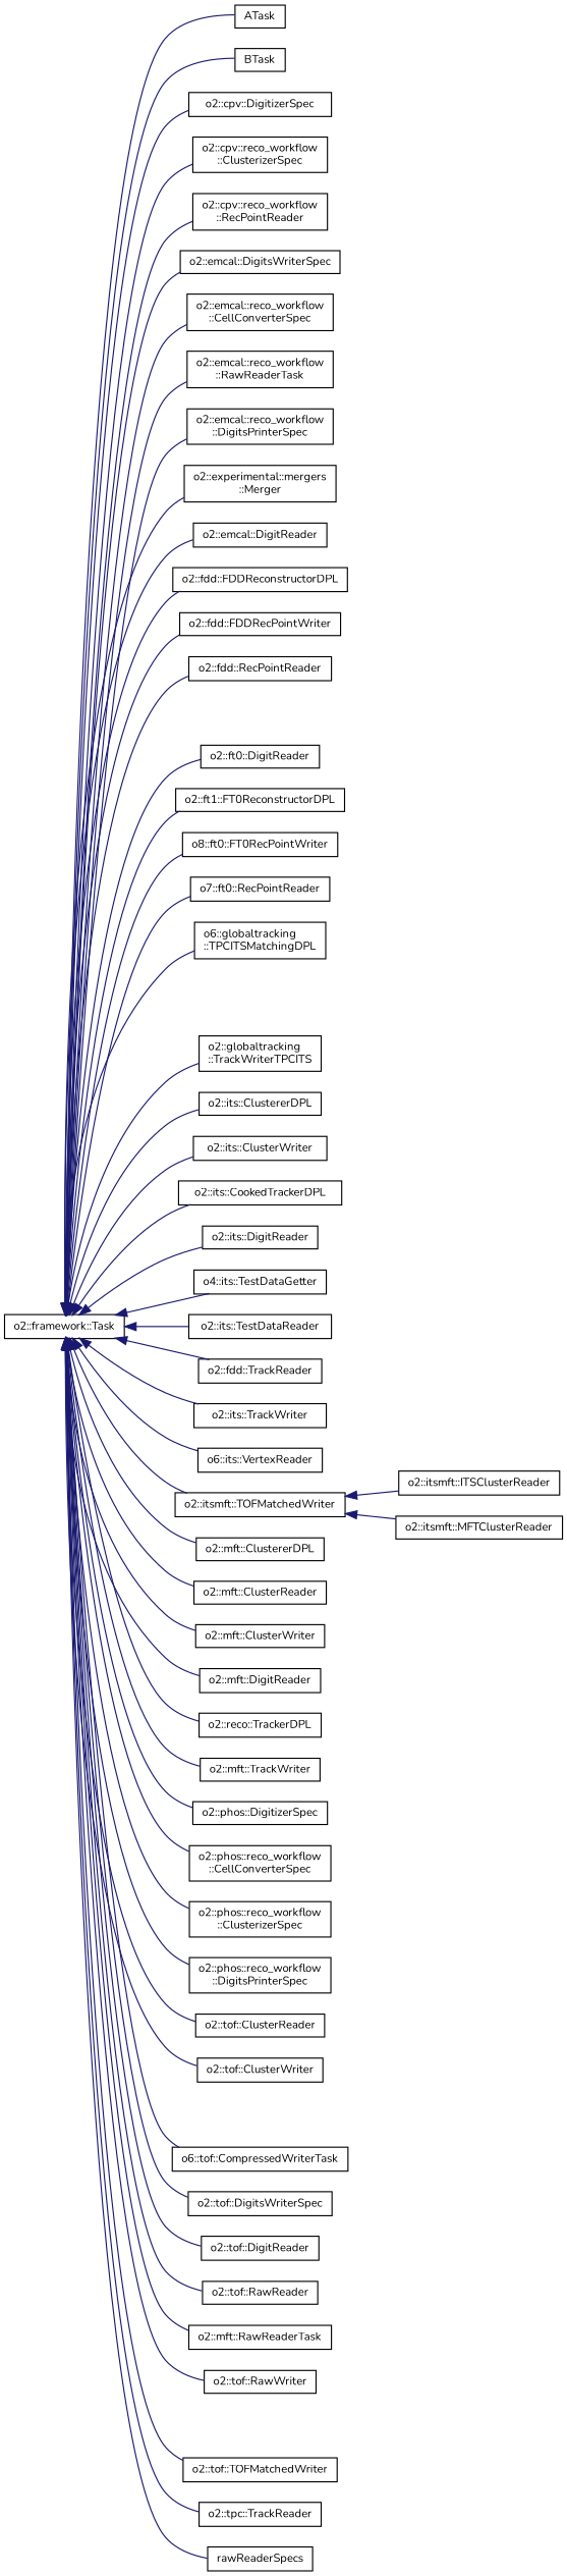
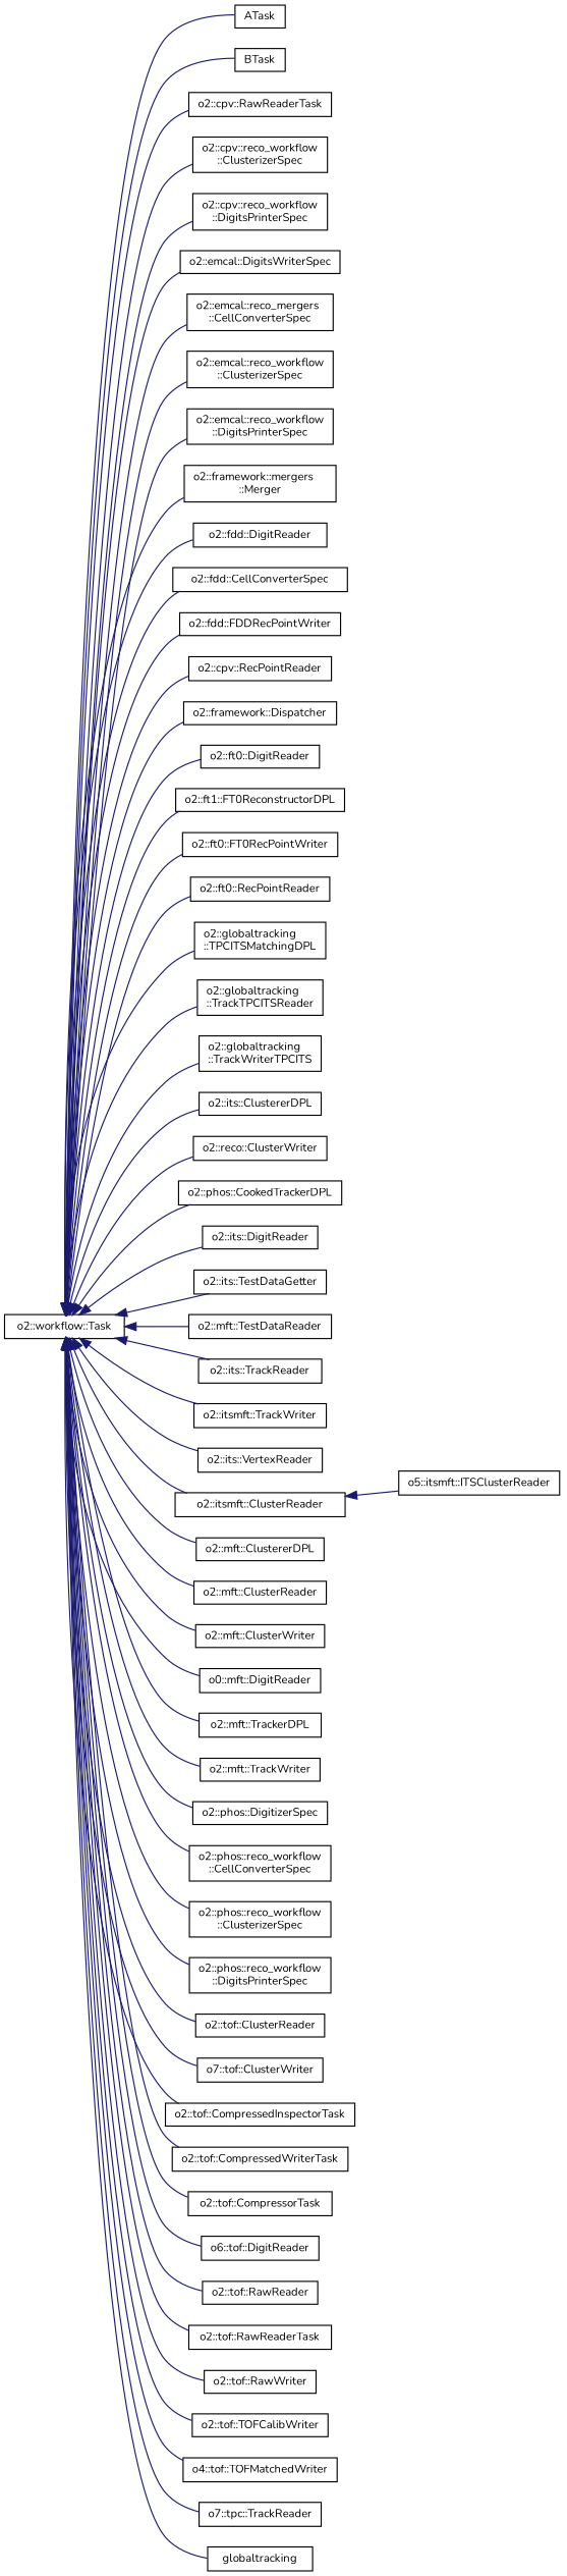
  digraph {
    fontname=Nunito
    rankdir=LR
    node [color=black fontname=Nunito fontsize=10 shape=record]
    edge [color=midnightblue dir=back fontname=Nunito fontsize=10 labelfontname=Helvetica labelfontsize=10 style=solid]
-   n1 [height=0.2 label="o2::framework::Task" width=0.4]
+   n1 [height=0.2 label="o2::workflow::Task" width=0.4]
    n2 [height=0.2 label=ATask width=0.4]
    n3 [height=0.2 label=BTask width=0.4]
-   n4 [height=0.2 label="o2::cpv::DigitizerSpec" width=0.4]
+   n4 [height=0.2 label="o2::cpv::RawReaderTask" width=0.4]
    n5 [height=0.2 label="o2::cpv::reco_workflow\l::ClusterizerSpec" width=0.4]
-   n6 [height=0.2 label="o2::cpv::reco_workflow\l::RecPointReader" width=0.4]
+   n6 [height=0.2 label="o2::cpv::reco_workflow\l::DigitsPrinterSpec" width=0.4]
    n7 [height=0.2 label="o2::emcal::DigitsWriterSpec" width=0.4]
-   n8 [height=0.2 label="o2::emcal::reco_workflow\l::CellConverterSpec" width=0.4]
-   n9 [height=0.2 label="o2::emcal::reco_workflow\l::RawReaderTask" width=0.4]
+   n8 [height=0.2 label="o2::emcal::reco_mergers\l::CellConverterSpec" width=0.4]
+   n9 [height=0.2 label="o2::emcal::reco_workflow\l::ClusterizerSpec" width=0.4]
    n10 [height=0.2 label="o2::emcal::reco_workflow\l::DigitsPrinterSpec" width=0.4]
-   n11 [height=0.2 label="o2::experimental::mergers\l::Merger" width=0.4]
-   n12 [height=0.2 label="o2::emcal::DigitReader" width=0.4]
-   n13 [height=0.2 label="o2::fdd::FDDReconstructorDPL" width=0.4]
+   n11 [height=0.2 label="o2::framework::mergers\l::Merger" width=0.4]
+   n12 [height=0.2 label="o2::fdd::DigitReader" width=0.4]
+   n13 [height=0.2 label="o2::fdd::CellConverterSpec" width=0.4]
    n14 [height=0.2 label="o2::fdd::FDDRecPointWriter" width=0.4]
-   n15 [height=0.2 label="o2::fdd::RecPointReader" width=0.4]
+   n15 [height=0.2 label="o2::cpv::RecPointReader" width=0.4]
+   n16 [height=0.2 label="o2::framework::Dispatcher" width=0.4]
    n17 [height=0.2 label="o2::ft0::DigitReader" width=0.4]
    n18 [height=0.2 label="o2::ft1::FT0ReconstructorDPL" width=0.4]
-   n19 [height=0.2 label="o8::ft0::FT0RecPointWriter" width=0.4]
-   n20 [height=0.2 label="o7::ft0::RecPointReader" width=0.4]
-   n21 [height=0.2 label="o6::globaltracking\l::TPCITSMatchingDPL" width=0.4]
+   n19 [height=0.2 label="o2::ft0::FT0RecPointWriter" width=0.4]
+   n20 [height=0.2 label="o2::ft0::RecPointReader" width=0.4]
+   n21 [height=0.2 label="o2::globaltracking\l::TPCITSMatchingDPL" width=0.4]
+   n22 [height=0.2 label="o2::globaltracking\l::TrackTPCITSReader" width=0.4]
    n23 [height=0.2 label="o2::globaltracking\l::TrackWriterTPCITS" width=0.4]
    n24 [height=0.2 label="o2::its::ClustererDPL" width=0.4]
-   n25 [height=0.2 label="o2::its::ClusterWriter" width=0.4]
-   n26 [height=0.2 label="o2::its::CookedTrackerDPL" width=0.4]
+   n25 [height=0.2 label="o2::reco::ClusterWriter" width=0.4]
+   n26 [height=0.2 label="o2::phos::CookedTrackerDPL" width=0.4]
    n27 [height=0.2 label="o2::its::DigitReader" width=0.4]
-   n28 [height=0.2 label="o4::its::TestDataGetter" width=0.4]
-   n29 [height=0.2 label="o2::its::TestDataReader" width=0.4]
-   n30 [height=0.2 label="o2::fdd::TrackReader" width=0.4]
-   n31 [height=0.2 label="o2::its::TrackWriter" width=0.4]
-   n32 [height=0.2 label="o6::its::VertexReader" width=0.4]
-   n33 [height=0.2 label="o2::itsmft::TOFMatchedWriter" width=0.4]
+   n28 [height=0.2 label="o2::its::TestDataGetter" width=0.4]
+   n29 [height=0.2 label="o2::mft::TestDataReader" width=0.4]
+   n30 [height=0.2 label="o2::its::TrackReader" width=0.4]
+   n31 [height=0.2 label="o2::itsmft::TrackWriter" width=0.4]
+   n32 [height=0.2 label="o2::its::VertexReader" width=0.4]
+   n33 [height=0.2 label="o2::itsmft::ClusterReader" width=0.4]
    n34 [height=0.2 label="o2::mft::ClustererDPL" width=0.4]
    n35 [height=0.2 label="o2::mft::ClusterReader" width=0.4]
    n36 [height=0.2 label="o2::mft::ClusterWriter" width=0.4]
-   n37 [height=0.2 label="o2::mft::DigitReader" width=0.4]
-   n38 [height=0.2 label="o2::reco::TrackerDPL" width=0.4]
+   n37 [height=0.2 label="o0::mft::DigitReader" width=0.4]
+   n38 [height=0.2 label="o2::mft::TrackerDPL" width=0.4]
    n39 [height=0.2 label="o2::mft::TrackWriter" width=0.4]
    n40 [height=0.2 label="o2::phos::DigitizerSpec" width=0.4]
    n41 [height=0.2 label="o2::phos::reco_workflow\l::CellConverterSpec" width=0.4]
    n42 [height=0.2 label="o2::phos::reco_workflow\l::ClusterizerSpec" width=0.4]
    n43 [height=0.2 label="o2::phos::reco_workflow\l::DigitsPrinterSpec" width=0.4]
    n44 [height=0.2 label="o2::tof::ClusterReader" width=0.4]
-   n45 [height=0.2 label="o2::tof::ClusterWriter" width=0.4]
-   n47 [height=0.2 label="o6::tof::CompressedWriterTask" width=0.4]
-   n48 [height=0.2 label="o2::tof::DigitsWriterSpec" width=0.4]
-   n49 [height=0.2 label="o2::tof::DigitReader" width=0.4]
+   n45 [height=0.2 label="o7::tof::ClusterWriter" width=0.4]
+   n46 [height=0.2 label="o2::tof::CompressedInspectorTask" width=0.4]
+   n47 [height=0.2 label="o2::tof::CompressedWriterTask" width=0.4]
+   n48 [height=0.2 label="o2::tof::CompressorTask" width=0.4]
+   n49 [height=0.2 label="o6::tof::DigitReader" width=0.4]
    n50 [height=0.2 label="o2::tof::RawReader" width=0.4]
-   n51 [height=0.2 label="o2::mft::RawReaderTask" width=0.4]
+   n51 [height=0.2 label="o2::tof::RawReaderTask" width=0.4]
    n52 [height=0.2 label="o2::tof::RawWriter" width=0.4]
-   n54 [height=0.2 label="o2::tof::TOFMatchedWriter" width=0.4]
-   n55 [height=0.2 label="o2::tpc::TrackReader" width=0.4]
-   n56 [height=0.2 label=rawReaderSpecs width=0.4]
-   n57 [height=0.2 label="o2::itsmft::ITSClusterReader" width=0.4]
-   n58 [height=0.2 label="o2::itsmft::MFTClusterReader" width=0.4]
+   n53 [height=0.2 label="o2::tof::TOFCalibWriter" width=0.4]
+   n54 [height=0.2 label="o4::tof::TOFMatchedWriter" width=0.4]
+   n55 [height=0.2 label="o7::tpc::TrackReader" width=0.4]
+   n56 [height=0.2 label=globaltracking width=0.4]
+   n57 [height=0.2 label="o5::itsmft::ITSClusterReader" width=0.4]
    n1 -> n2
    n1 -> n3
    n1 -> n4
    n1 -> n5
    n1 -> n6
    n1 -> n7
    n1 -> n8
    n1 -> n9
    n1 -> n10
    n1 -> n11
    n1 -> n12
    n1 -> n13
    n1 -> n14
    n1 -> n15
+   n1 -> n16
    n1 -> n17
    n1 -> n18
    n1 -> n19
    n1 -> n20
    n1 -> n21
+   n1 -> n22
    n1 -> n23
    n1 -> n24
    n1 -> n25
    n1 -> n26
    n1 -> n27
    n1 -> n28
    n1 -> n29
    n1 -> n30
    n1 -> n31
    n1 -> n32
    n1 -> n33
    n1 -> n34
    n1 -> n35
    n1 -> n36
    n1 -> n37
    n1 -> n38
    n1 -> n39
    n1 -> n40
    n1 -> n41
    n1 -> n42
    n1 -> n43
    n1 -> n44
    n1 -> n45
+   n1 -> n46
    n1 -> n47
    n1 -> n48
    n1 -> n49
    n1 -> n50
    n1 -> n51
    n1 -> n52
+   n1 -> n53
    n1 -> n54
    n1 -> n55
    n1 -> n56
    n33 -> n57
-   n33 -> n58
  }
